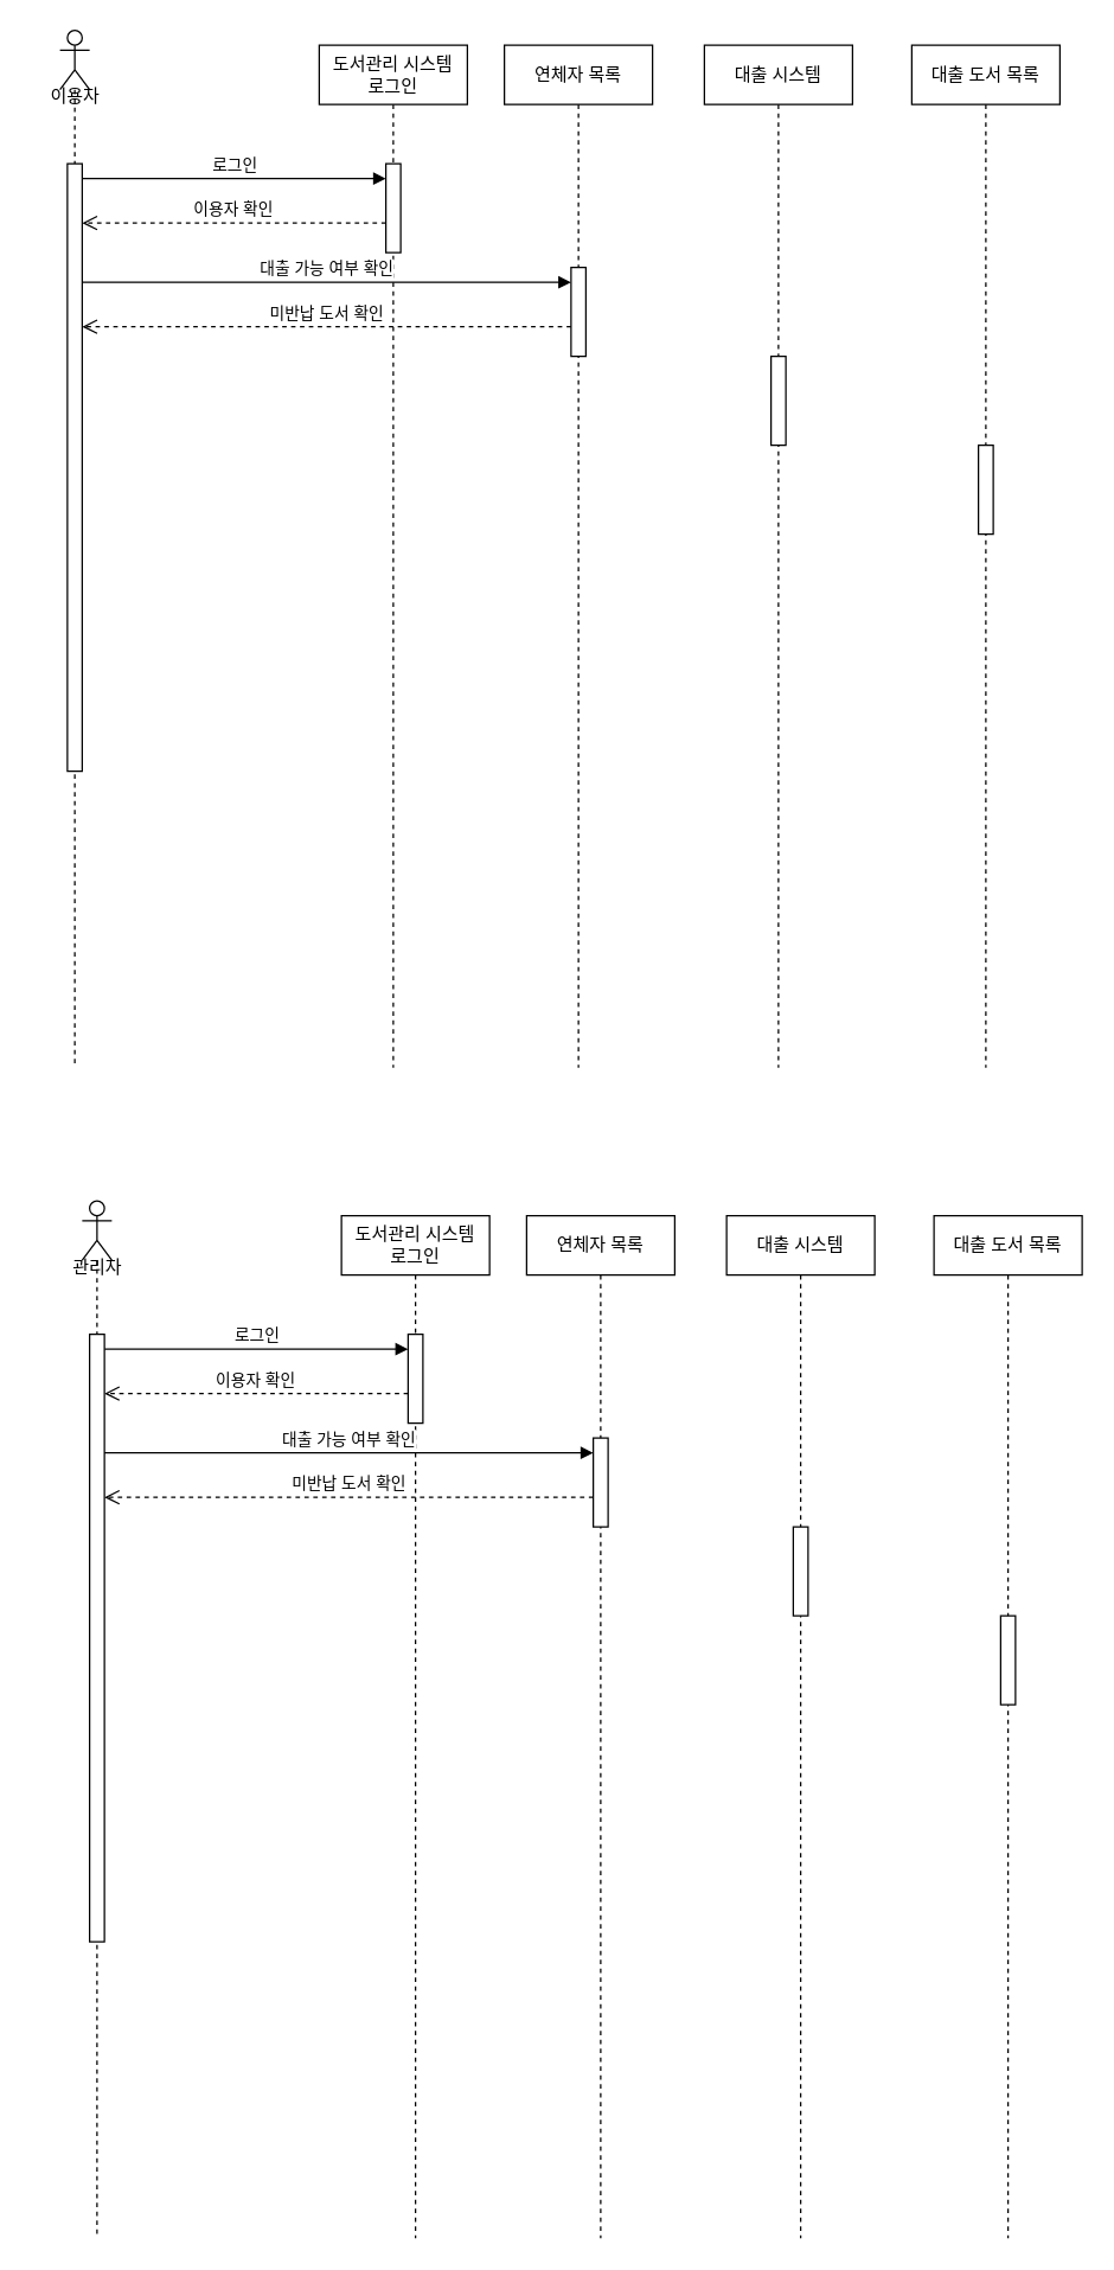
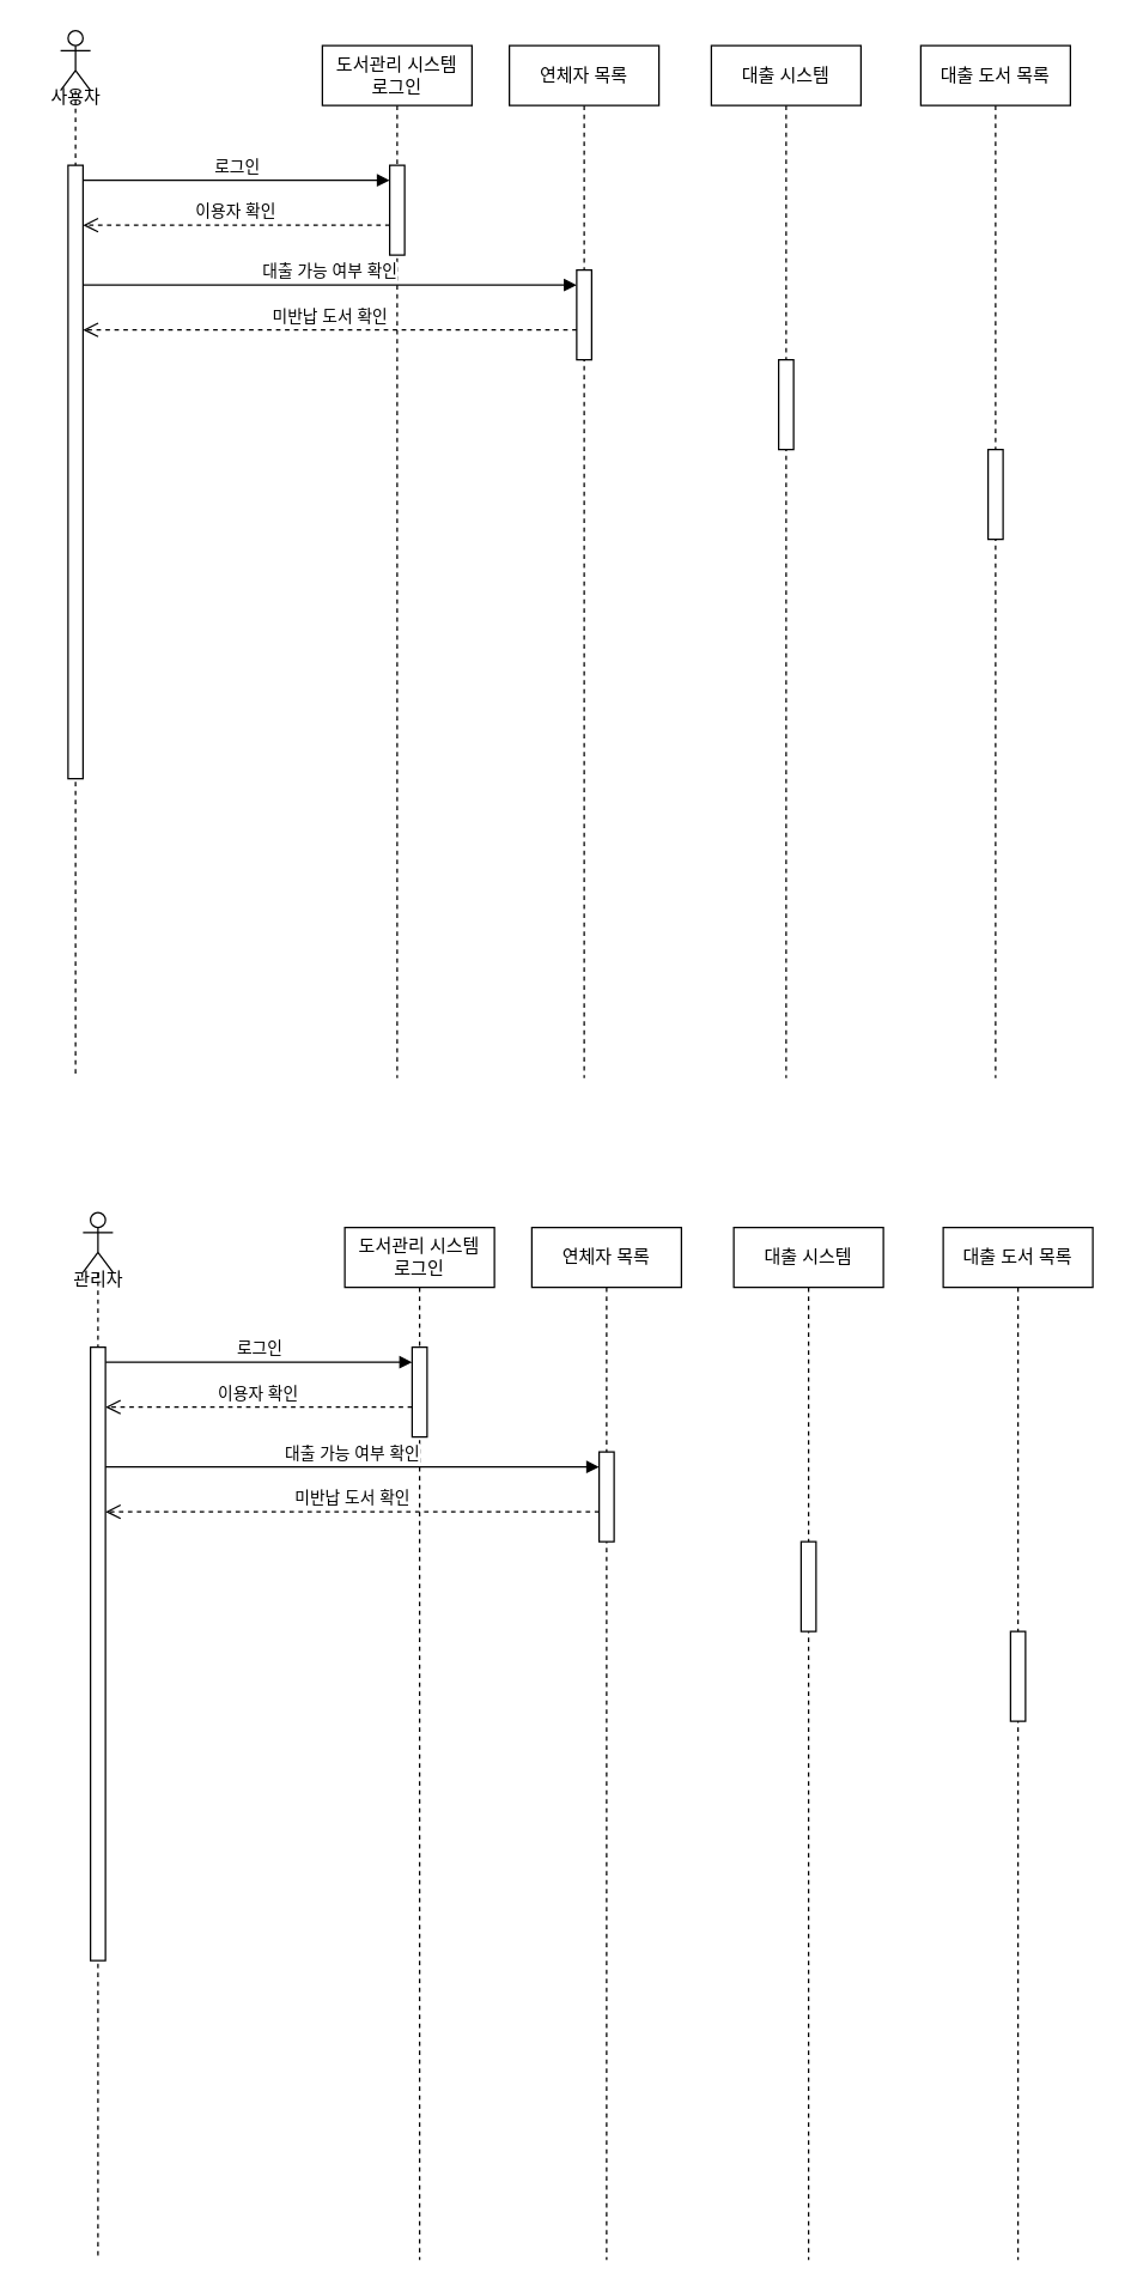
  <mxCell id="0" />
  <mxCell id="1" parent="0" />
  <mxCell id="2" value="도서관리 시스템&lt;div&gt;로그인&lt;/div&gt;" style="shape=umlLifeline;perimeter=lifelinePerimeter;whiteSpace=wrap;html=1;container=0;dropTarget=0;collapsible=0;recursiveResize=0;outlineConnect=0;portConstraint=eastwest;newEdgeStyle={&quot;edgeStyle&quot;:&quot;elbowEdgeStyle&quot;,&quot;elbow&quot;:&quot;vertical&quot;,&quot;curved&quot;:0,&quot;rounded&quot;:0};" parent="1" vertex="1"><mxGeometry x="215" y="30" width="100" height="690" as="geometry" /></mxCell>
  <mxCell id="3" value="" style="html=1;points=[];perimeter=orthogonalPerimeter;outlineConnect=0;targetShapes=umlLifeline;portConstraint=eastwest;newEdgeStyle={&quot;edgeStyle&quot;:&quot;elbowEdgeStyle&quot;,&quot;elbow&quot;:&quot;vertical&quot;,&quot;curved&quot;:0,&quot;rounded&quot;:0};" parent="2" vertex="1"><mxGeometry x="45" y="80" width="10" height="60" as="geometry" /></mxCell>
  <mxCell id="4" value="로그인" style="html=1;verticalAlign=bottom;endArrow=block;edgeStyle=elbowEdgeStyle;elbow=vertical;curved=0;rounded=0;" parent="1" edge="1"><mxGeometry relative="1" as="geometry"><mxPoint x="55" y="120" as="sourcePoint" /><Array as="points"><mxPoint x="145" y="120" /></Array><mxPoint x="260" y="120" as="targetPoint" /></mxGeometry></mxCell>
  <mxCell id="5" value="이용자 확인" style="html=1;verticalAlign=bottom;endArrow=open;dashed=1;endSize=8;edgeStyle=elbowEdgeStyle;elbow=vertical;curved=0;rounded=0;" parent="1" edge="1"><mxGeometry relative="1" as="geometry"><mxPoint x="55" y="150" as="targetPoint" /><Array as="points"><mxPoint x="140" y="150" /></Array><mxPoint x="260" y="150" as="sourcePoint" /></mxGeometry></mxCell>
  <mxCell id="6" value="&lt;div&gt;&lt;br&gt;&lt;/div&gt;&lt;div&gt;&lt;br&gt;&lt;/div&gt;&lt;div&gt;&lt;br&gt;&lt;/div&gt;&lt;div&gt;&lt;br&gt;&lt;/div&gt;&lt;div&gt;&lt;br&gt;&lt;/div&gt;" style="shape=umlLifeline;perimeter=lifelinePerimeter;whiteSpace=wrap;html=1;container=1;dropTarget=0;collapsible=0;recursiveResize=0;outlineConnect=0;portConstraint=eastwest;newEdgeStyle={&quot;curved&quot;:0,&quot;rounded&quot;:0};participant=umlActor;size=40;" parent="1" vertex="1"><mxGeometry x="40" y="20" width="20" height="700" as="geometry" /></mxCell>
  <mxCell id="7" value="" style="html=1;points=[];perimeter=orthogonalPerimeter;outlineConnect=0;targetShapes=umlLifeline;portConstraint=eastwest;newEdgeStyle={&quot;edgeStyle&quot;:&quot;elbowEdgeStyle&quot;,&quot;elbow&quot;:&quot;vertical&quot;,&quot;curved&quot;:0,&quot;rounded&quot;:0};" parent="6" vertex="1"><mxGeometry x="5" y="90" width="10" height="410" as="geometry" /></mxCell>
- <mxCell id="8" value="이용자" style="text;html=1;align=center;verticalAlign=middle;resizable=0;points=[];autosize=1;strokeColor=none;fillColor=none;" parent="1" vertex="1"><mxGeometry x="20" y="50" width="60" height="30" as="geometry" /></mxCell>
+ <mxCell id="8" value="사용자" style="text;html=1;align=center;verticalAlign=middle;resizable=0;points=[];autosize=1;strokeColor=none;fillColor=none;" parent="1" vertex="1"><mxGeometry x="20" y="50" width="60" height="30" as="geometry" /></mxCell>
  <mxCell id="9" value="연체자 목록" style="shape=umlLifeline;perimeter=lifelinePerimeter;whiteSpace=wrap;html=1;container=0;dropTarget=0;collapsible=0;recursiveResize=0;outlineConnect=0;portConstraint=eastwest;newEdgeStyle={&quot;edgeStyle&quot;:&quot;elbowEdgeStyle&quot;,&quot;elbow&quot;:&quot;vertical&quot;,&quot;curved&quot;:0,&quot;rounded&quot;:0};" parent="1" vertex="1"><mxGeometry x="340" y="30" width="100" height="690" as="geometry" /></mxCell>
  <mxCell id="10" value="" style="html=1;points=[];perimeter=orthogonalPerimeter;outlineConnect=0;targetShapes=umlLifeline;portConstraint=eastwest;newEdgeStyle={&quot;edgeStyle&quot;:&quot;elbowEdgeStyle&quot;,&quot;elbow&quot;:&quot;vertical&quot;,&quot;curved&quot;:0,&quot;rounded&quot;:0};" parent="9" vertex="1"><mxGeometry x="45" y="150" width="10" height="60" as="geometry" /></mxCell>
  <mxCell id="11" value="대출 시스템" style="shape=umlLifeline;perimeter=lifelinePerimeter;whiteSpace=wrap;html=1;container=0;dropTarget=0;collapsible=0;recursiveResize=0;outlineConnect=0;portConstraint=eastwest;newEdgeStyle={&quot;edgeStyle&quot;:&quot;elbowEdgeStyle&quot;,&quot;elbow&quot;:&quot;vertical&quot;,&quot;curved&quot;:0,&quot;rounded&quot;:0};" parent="1" vertex="1"><mxGeometry x="475" y="30" width="100" height="690" as="geometry" /></mxCell>
  <mxCell id="12" value="" style="html=1;points=[];perimeter=orthogonalPerimeter;outlineConnect=0;targetShapes=umlLifeline;portConstraint=eastwest;newEdgeStyle={&quot;edgeStyle&quot;:&quot;elbowEdgeStyle&quot;,&quot;elbow&quot;:&quot;vertical&quot;,&quot;curved&quot;:0,&quot;rounded&quot;:0};" parent="11" vertex="1"><mxGeometry x="45" y="210" width="10" height="60" as="geometry" /></mxCell>
  <mxCell id="13" value="대출 도서 목록" style="shape=umlLifeline;perimeter=lifelinePerimeter;whiteSpace=wrap;html=1;container=0;dropTarget=0;collapsible=0;recursiveResize=0;outlineConnect=0;portConstraint=eastwest;newEdgeStyle={&quot;edgeStyle&quot;:&quot;elbowEdgeStyle&quot;,&quot;elbow&quot;:&quot;vertical&quot;,&quot;curved&quot;:0,&quot;rounded&quot;:0};" parent="1" vertex="1"><mxGeometry x="615" y="30" width="100" height="690" as="geometry" /></mxCell>
  <mxCell id="14" value="" style="html=1;points=[];perimeter=orthogonalPerimeter;outlineConnect=0;targetShapes=umlLifeline;portConstraint=eastwest;newEdgeStyle={&quot;edgeStyle&quot;:&quot;elbowEdgeStyle&quot;,&quot;elbow&quot;:&quot;vertical&quot;,&quot;curved&quot;:0,&quot;rounded&quot;:0};" parent="13" vertex="1"><mxGeometry x="45" y="270" width="10" height="60" as="geometry" /></mxCell>
  <mxCell id="15" value="대출 가능 여부 확인" style="html=1;verticalAlign=bottom;endArrow=block;edgeStyle=elbowEdgeStyle;elbow=vertical;curved=0;rounded=0;" edge="1" parent="1"><mxGeometry x="-0.001" relative="1" as="geometry"><mxPoint x="55" y="190" as="sourcePoint" /><Array as="points"><mxPoint x="185" y="190" /></Array><mxPoint x="385" y="190" as="targetPoint" /><mxPoint as="offset" /></mxGeometry></mxCell>
  <mxCell id="16" value="미반납 도서 확인" style="html=1;verticalAlign=bottom;endArrow=open;dashed=1;endSize=8;edgeStyle=elbowEdgeStyle;elbow=vertical;curved=0;rounded=0;" edge="1" parent="1" source="10" target="7"><mxGeometry relative="1" as="geometry"><mxPoint x="110" y="220" as="targetPoint" /><Array as="points"><mxPoint x="195" y="220" /></Array><mxPoint x="315" y="220" as="sourcePoint" /></mxGeometry></mxCell>
  <mxCell id="17" value="도서관리 시스템&lt;div&gt;로그인&lt;/div&gt;" style="shape=umlLifeline;perimeter=lifelinePerimeter;whiteSpace=wrap;html=1;container=0;dropTarget=0;collapsible=0;recursiveResize=0;outlineConnect=0;portConstraint=eastwest;newEdgeStyle={&quot;edgeStyle&quot;:&quot;elbowEdgeStyle&quot;,&quot;elbow&quot;:&quot;vertical&quot;,&quot;curved&quot;:0,&quot;rounded&quot;:0};" vertex="1" parent="1"><mxGeometry x="230" y="820" width="100" height="690" as="geometry" /></mxCell>
  <mxCell id="18" value="" style="html=1;points=[];perimeter=orthogonalPerimeter;outlineConnect=0;targetShapes=umlLifeline;portConstraint=eastwest;newEdgeStyle={&quot;edgeStyle&quot;:&quot;elbowEdgeStyle&quot;,&quot;elbow&quot;:&quot;vertical&quot;,&quot;curved&quot;:0,&quot;rounded&quot;:0};" vertex="1" parent="17"><mxGeometry x="45" y="80" width="10" height="60" as="geometry" /></mxCell>
  <mxCell id="19" value="로그인" style="html=1;verticalAlign=bottom;endArrow=block;edgeStyle=elbowEdgeStyle;elbow=vertical;curved=0;rounded=0;" edge="1" parent="1"><mxGeometry relative="1" as="geometry"><mxPoint x="70" y="910" as="sourcePoint" /><Array as="points"><mxPoint x="160" y="910" /></Array><mxPoint x="275" y="910" as="targetPoint" /></mxGeometry></mxCell>
  <mxCell id="20" value="이용자 확인" style="html=1;verticalAlign=bottom;endArrow=open;dashed=1;endSize=8;edgeStyle=elbowEdgeStyle;elbow=vertical;curved=0;rounded=0;" edge="1" parent="1"><mxGeometry relative="1" as="geometry"><mxPoint x="70" y="940" as="targetPoint" /><Array as="points"><mxPoint x="155" y="940" /></Array><mxPoint x="275" y="940" as="sourcePoint" /></mxGeometry></mxCell>
  <mxCell id="21" value="&lt;div&gt;&lt;br&gt;&lt;/div&gt;&lt;div&gt;&lt;br&gt;&lt;/div&gt;&lt;div&gt;&lt;br&gt;&lt;/div&gt;&lt;div&gt;&lt;br&gt;&lt;/div&gt;&lt;div&gt;&lt;br&gt;&lt;/div&gt;" style="shape=umlLifeline;perimeter=lifelinePerimeter;whiteSpace=wrap;html=1;container=1;dropTarget=0;collapsible=0;recursiveResize=0;outlineConnect=0;portConstraint=eastwest;newEdgeStyle={&quot;curved&quot;:0,&quot;rounded&quot;:0};participant=umlActor;size=40;" vertex="1" parent="1"><mxGeometry x="55" y="810" width="20" height="700" as="geometry" /></mxCell>
  <mxCell id="22" value="" style="html=1;points=[];perimeter=orthogonalPerimeter;outlineConnect=0;targetShapes=umlLifeline;portConstraint=eastwest;newEdgeStyle={&quot;edgeStyle&quot;:&quot;elbowEdgeStyle&quot;,&quot;elbow&quot;:&quot;vertical&quot;,&quot;curved&quot;:0,&quot;rounded&quot;:0};" vertex="1" parent="21"><mxGeometry x="5" y="90" width="10" height="410" as="geometry" /></mxCell>
  <mxCell id="23" value="관리자" style="text;html=1;align=center;verticalAlign=middle;resizable=0;points=[];autosize=1;strokeColor=none;fillColor=none;" vertex="1" parent="1"><mxGeometry x="35" y="840" width="60" height="30" as="geometry" /></mxCell>
  <mxCell id="24" value="연체자 목록" style="shape=umlLifeline;perimeter=lifelinePerimeter;whiteSpace=wrap;html=1;container=0;dropTarget=0;collapsible=0;recursiveResize=0;outlineConnect=0;portConstraint=eastwest;newEdgeStyle={&quot;edgeStyle&quot;:&quot;elbowEdgeStyle&quot;,&quot;elbow&quot;:&quot;vertical&quot;,&quot;curved&quot;:0,&quot;rounded&quot;:0};" vertex="1" parent="1"><mxGeometry x="355" y="820" width="100" height="690" as="geometry" /></mxCell>
  <mxCell id="25" value="" style="html=1;points=[];perimeter=orthogonalPerimeter;outlineConnect=0;targetShapes=umlLifeline;portConstraint=eastwest;newEdgeStyle={&quot;edgeStyle&quot;:&quot;elbowEdgeStyle&quot;,&quot;elbow&quot;:&quot;vertical&quot;,&quot;curved&quot;:0,&quot;rounded&quot;:0};" vertex="1" parent="24"><mxGeometry x="45" y="150" width="10" height="60" as="geometry" /></mxCell>
  <mxCell id="26" value="대출 시스템" style="shape=umlLifeline;perimeter=lifelinePerimeter;whiteSpace=wrap;html=1;container=0;dropTarget=0;collapsible=0;recursiveResize=0;outlineConnect=0;portConstraint=eastwest;newEdgeStyle={&quot;edgeStyle&quot;:&quot;elbowEdgeStyle&quot;,&quot;elbow&quot;:&quot;vertical&quot;,&quot;curved&quot;:0,&quot;rounded&quot;:0};" vertex="1" parent="1"><mxGeometry x="490" y="820" width="100" height="690" as="geometry" /></mxCell>
  <mxCell id="27" value="" style="html=1;points=[];perimeter=orthogonalPerimeter;outlineConnect=0;targetShapes=umlLifeline;portConstraint=eastwest;newEdgeStyle={&quot;edgeStyle&quot;:&quot;elbowEdgeStyle&quot;,&quot;elbow&quot;:&quot;vertical&quot;,&quot;curved&quot;:0,&quot;rounded&quot;:0};" vertex="1" parent="26"><mxGeometry x="45" y="210" width="10" height="60" as="geometry" /></mxCell>
  <mxCell id="28" value="대출 도서 목록" style="shape=umlLifeline;perimeter=lifelinePerimeter;whiteSpace=wrap;html=1;container=0;dropTarget=0;collapsible=0;recursiveResize=0;outlineConnect=0;portConstraint=eastwest;newEdgeStyle={&quot;edgeStyle&quot;:&quot;elbowEdgeStyle&quot;,&quot;elbow&quot;:&quot;vertical&quot;,&quot;curved&quot;:0,&quot;rounded&quot;:0};" vertex="1" parent="1"><mxGeometry x="630" y="820" width="100" height="690" as="geometry" /></mxCell>
  <mxCell id="29" value="" style="html=1;points=[];perimeter=orthogonalPerimeter;outlineConnect=0;targetShapes=umlLifeline;portConstraint=eastwest;newEdgeStyle={&quot;edgeStyle&quot;:&quot;elbowEdgeStyle&quot;,&quot;elbow&quot;:&quot;vertical&quot;,&quot;curved&quot;:0,&quot;rounded&quot;:0};" vertex="1" parent="28"><mxGeometry x="45" y="270" width="10" height="60" as="geometry" /></mxCell>
  <mxCell id="30" value="대출 가능 여부 확인" style="html=1;verticalAlign=bottom;endArrow=block;edgeStyle=elbowEdgeStyle;elbow=vertical;curved=0;rounded=0;" edge="1" parent="1"><mxGeometry x="-0.001" relative="1" as="geometry"><mxPoint x="70" y="980" as="sourcePoint" /><Array as="points"><mxPoint x="200" y="980" /></Array><mxPoint x="400" y="980" as="targetPoint" /><mxPoint as="offset" /></mxGeometry></mxCell>
  <mxCell id="31" value="미반납 도서 확인" style="html=1;verticalAlign=bottom;endArrow=open;dashed=1;endSize=8;edgeStyle=elbowEdgeStyle;elbow=vertical;curved=0;rounded=0;" edge="1" parent="1" source="25" target="22"><mxGeometry relative="1" as="geometry"><mxPoint x="125" y="1010" as="targetPoint" /><Array as="points"><mxPoint x="210" y="1010" /></Array><mxPoint x="330" y="1010" as="sourcePoint" /></mxGeometry></mxCell>
